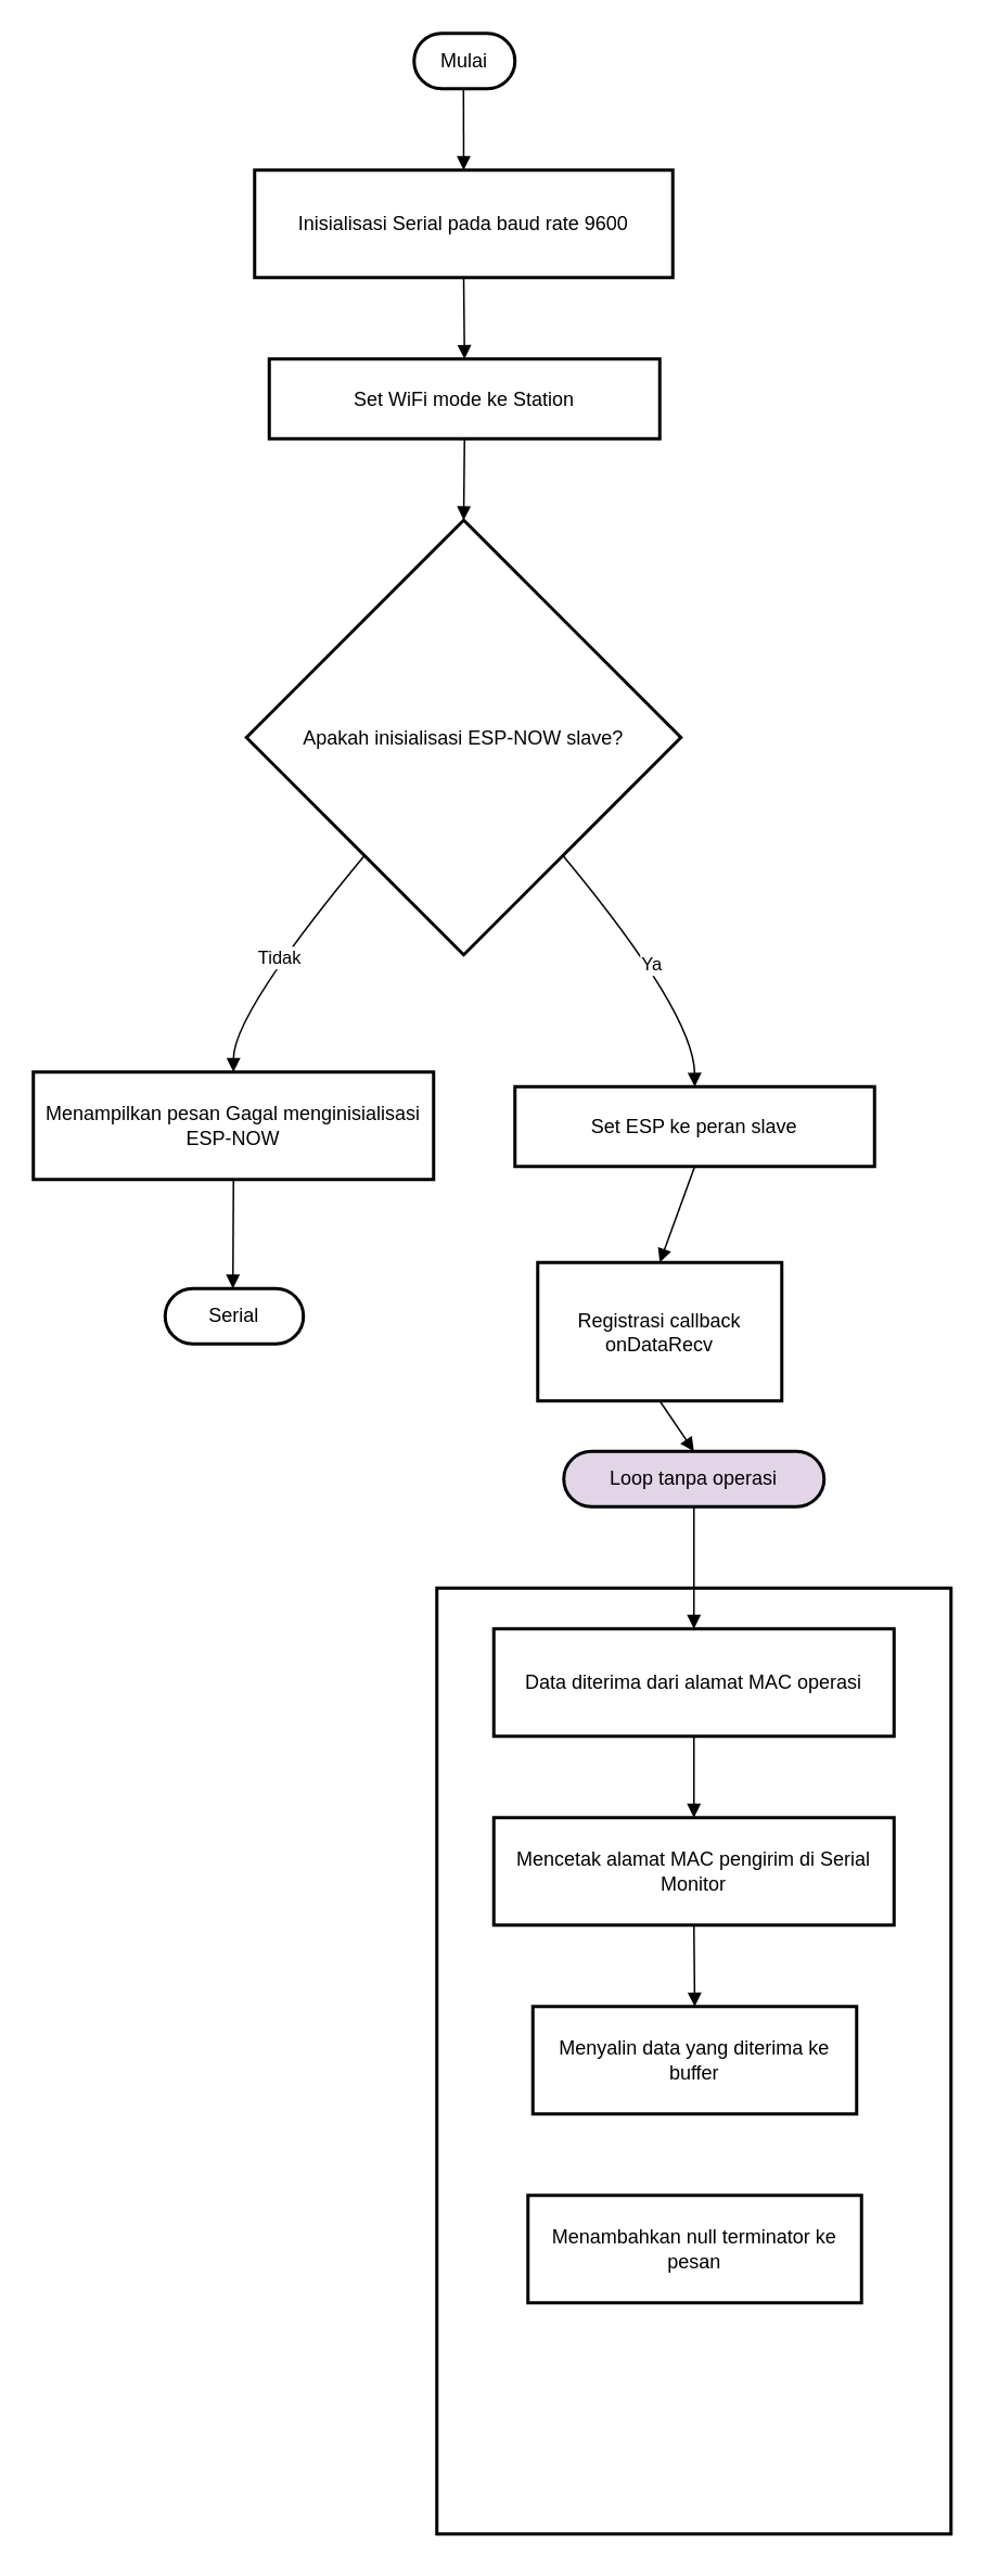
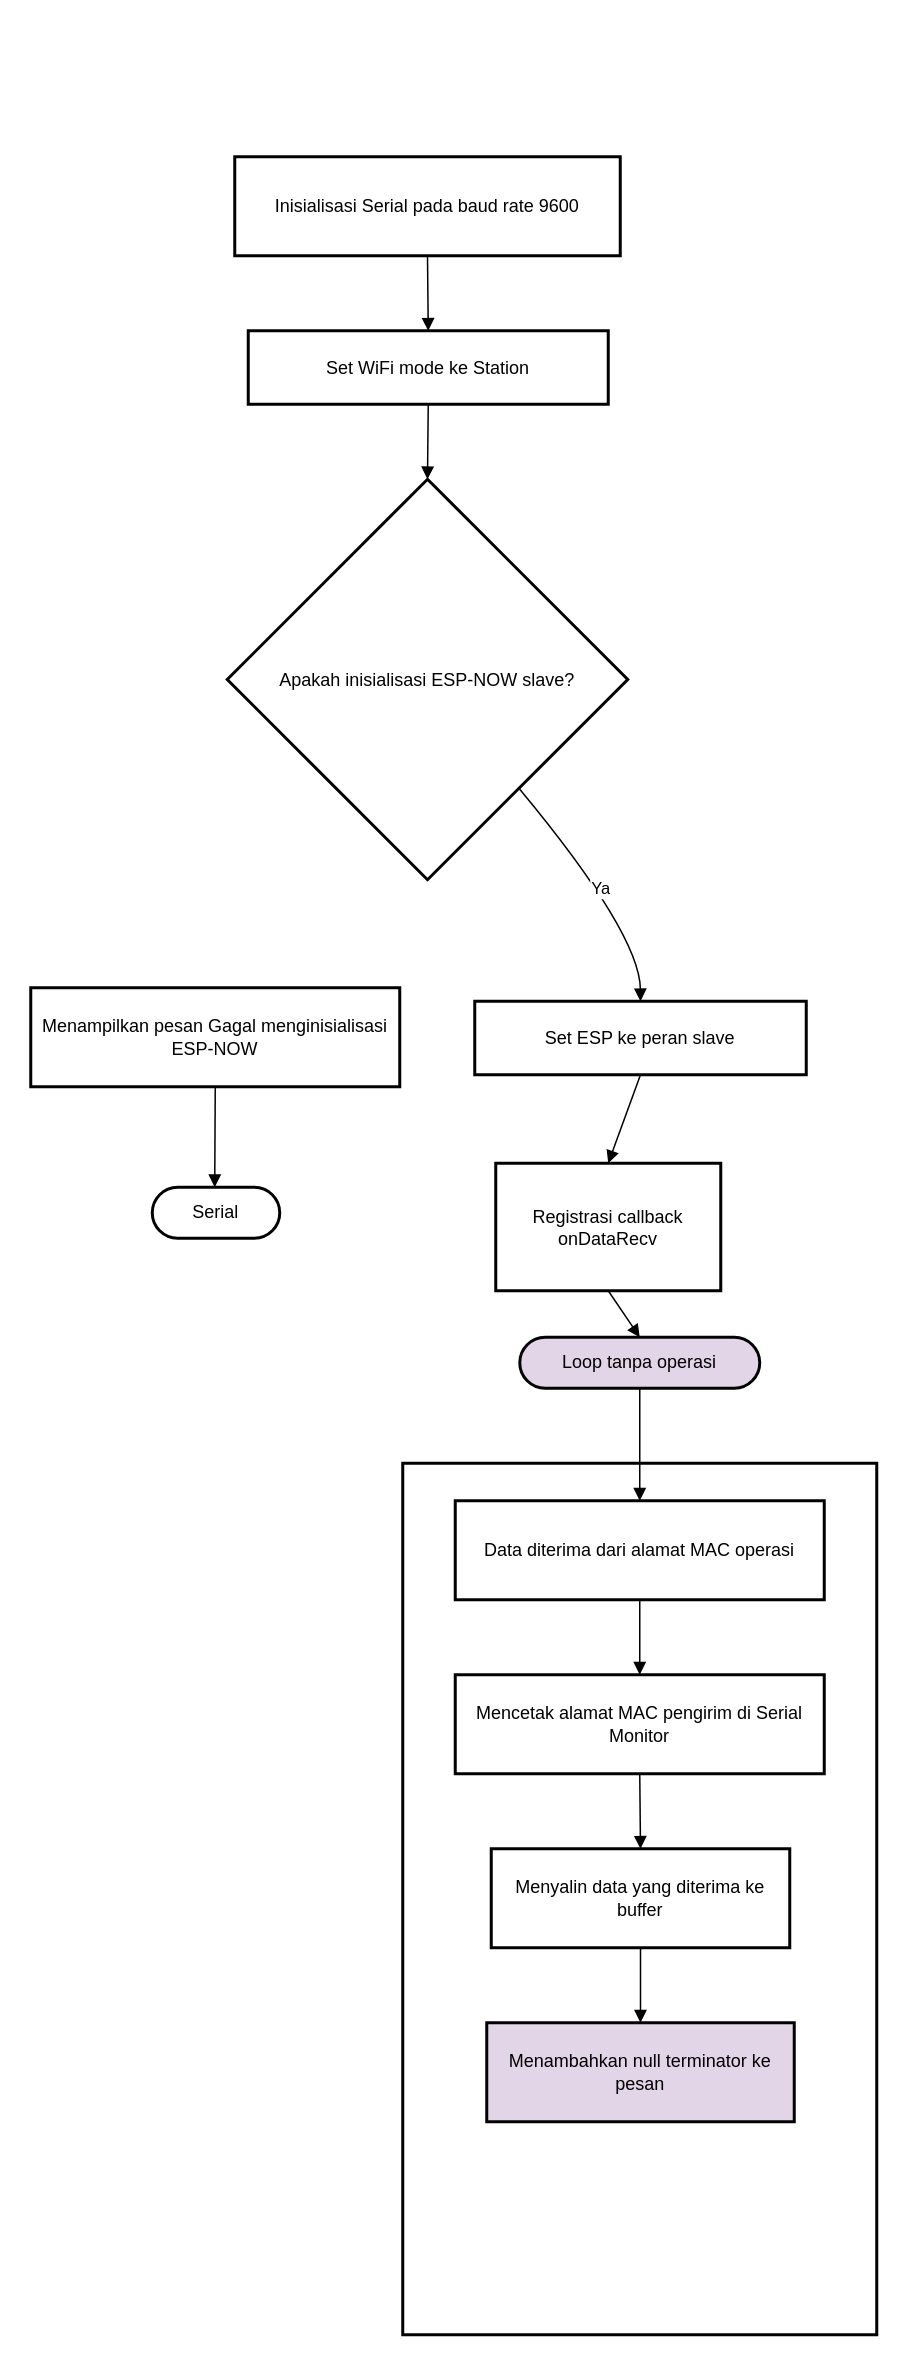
  <mxCell id="0" />
  <mxCell id="1" parent="0" />
  <mxCell id="2" value="Callback onDataRecv" style="whiteSpace=wrap;strokeWidth=2;" vertex="1" parent="1"><mxGeometry x="268" y="975" width="316" height="581" as="geometry" /></mxCell>
- <mxCell id="3" value="Mulai" style="rounded=1;whiteSpace=wrap;arcSize=50;strokeWidth=2;" vertex="1" parent="1"><mxGeometry x="254" y="20" width="62" height="34" as="geometry" /></mxCell>
  <mxCell id="4" value="Inisialisasi Serial pada baud rate 9600" style="whiteSpace=wrap;strokeWidth=2;" vertex="1" parent="1"><mxGeometry x="156" y="104" width="257" height="66" as="geometry" /></mxCell>
  <mxCell id="5" value="Set WiFi mode ke Station" style="whiteSpace=wrap;strokeWidth=2;" vertex="1" parent="1"><mxGeometry x="165" y="220" width="240" height="49" as="geometry" /></mxCell>
  <mxCell id="6" value="Apakah inisialisasi ESP-NOW slave?" style="rhombus;strokeWidth=2;whiteSpace=wrap;" vertex="1" parent="1"><mxGeometry x="151" y="319" width="267" height="267" as="geometry" /></mxCell>
  <mxCell id="7" value="Menampilkan pesan Gagal menginisialisasi ESP-NOW" style="whiteSpace=wrap;strokeWidth=2;" vertex="1" parent="1"><mxGeometry x="20" y="658" width="246" height="66" as="geometry" /></mxCell>
  <mxCell id="8" value="Serial" style="rounded=1;whiteSpace=wrap;arcSize=50;strokeWidth=2;" vertex="1" parent="1"><mxGeometry x="101" y="791" width="85" height="34" as="geometry" /></mxCell>
  <mxCell id="9" value="Set ESP ke peran slave" style="whiteSpace=wrap;strokeWidth=2;" vertex="1" parent="1"><mxGeometry x="316" y="667" width="221" height="49" as="geometry" /></mxCell>
  <mxCell id="10" value="Registrasi callback onDataRecv" style="whiteSpace=wrap;strokeWidth=2;" vertex="1" parent="1"><mxGeometry x="330" y="775" width="150" height="85" as="geometry" /></mxCell>
  <mxCell id="11" value="Loop tanpa operasi" style="rounded=1;whiteSpace=wrap;arcSize=50;strokeWidth=2;fillColor=#e1d5e7;" vertex="1" parent="1"><mxGeometry x="346" y="891" width="160" height="34" as="geometry" /></mxCell>
  <mxCell id="12" value="Data diterima dari alamat MAC operasi" style="whiteSpace=wrap;strokeWidth=2;" vertex="1" parent="1"><mxGeometry x="303" y="1000" width="246" height="66" as="geometry" /></mxCell>
  <mxCell id="13" value="Mencetak alamat MAC pengirim di Serial Monitor" style="whiteSpace=wrap;strokeWidth=2;" vertex="1" parent="1"><mxGeometry x="303" y="1116" width="246" height="66" as="geometry" /></mxCell>
  <mxCell id="14" value="Menyalin data yang diterima ke buffer" style="whiteSpace=wrap;strokeWidth=2;" vertex="1" parent="1"><mxGeometry x="327" y="1232" width="199" height="66" as="geometry" /></mxCell>
- <mxCell id="15" value="Menambahkan null terminator ke pesan" style="whiteSpace=wrap;strokeWidth=2;" vertex="1" parent="1"><mxGeometry x="324" y="1348" width="205" height="66" as="geometry" /></mxCell>
- <mxCell id="16" value="" style="curved=1;startArrow=none;endArrow=block;exitX=0.49;exitY=0.99;entryX=0.5;entryY=-0.01;rounded=0;" edge="1" parent="1" source="3" target="4"><mxGeometry relative="1" as="geometry"><Array as="points" /></mxGeometry></mxCell>
+ <mxCell id="15" value="Menambahkan null terminator ke pesan" style="whiteSpace=wrap;strokeWidth=2;fillColor=#e1d5e7;" vertex="1" parent="1"><mxGeometry x="324" y="1348" width="205" height="66" as="geometry" /></mxCell>
  <mxCell id="17" value="" style="curved=1;startArrow=none;endArrow=block;exitX=0.5;exitY=1;entryX=0.5;entryY=0;rounded=0;" edge="1" parent="1" source="4" target="5"><mxGeometry relative="1" as="geometry"><Array as="points" /></mxGeometry></mxCell>
  <mxCell id="18" value="" style="curved=1;startArrow=none;endArrow=block;exitX=0.5;exitY=0.99;entryX=0.5;entryY=0;rounded=0;" edge="1" parent="1" source="5" target="6"><mxGeometry relative="1" as="geometry"><Array as="points" /></mxGeometry></mxCell>
- <mxCell id="19" value="Tidak" style="curved=1;startArrow=none;endArrow=block;exitX=0.08;exitY=1;entryX=0.5;entryY=0.01;rounded=0;" edge="1" parent="1" source="6" target="7"><mxGeometry relative="1" as="geometry"><Array as="points"><mxPoint x="143" y="622" /></Array></mxGeometry></mxCell>
  <mxCell id="20" value="" style="curved=1;startArrow=none;endArrow=block;exitX=0.5;exitY=1.01;entryX=0.49;entryY=0;rounded=0;" edge="1" parent="1" source="7" target="8"><mxGeometry relative="1" as="geometry"><Array as="points" /></mxGeometry></mxCell>
  <mxCell id="21" value="Ya" style="curved=1;startArrow=none;endArrow=block;exitX=0.92;exitY=1;entryX=0.5;entryY=0;rounded=0;" edge="1" parent="1" source="6" target="9"><mxGeometry relative="1" as="geometry"><Array as="points"><mxPoint x="426" y="622" /></Array></mxGeometry></mxCell>
  <mxCell id="22" value="" style="curved=1;startArrow=none;endArrow=block;exitX=0.5;exitY=1;entryX=0.5;entryY=-0.01;rounded=0;" edge="1" parent="1" source="9" target="10"><mxGeometry relative="1" as="geometry"><Array as="points" /></mxGeometry></mxCell>
  <mxCell id="23" value="" style="curved=1;startArrow=none;endArrow=block;exitX=0.5;exitY=1;entryX=0.5;entryY=0;rounded=0;" edge="1" parent="1" source="10" target="11"><mxGeometry relative="1" as="geometry"><Array as="points" /></mxGeometry></mxCell>
  <mxCell id="24" value="" style="curved=1;startArrow=none;endArrow=block;exitX=0.5;exitY=1;entryX=0.5;entryY=0;rounded=0;" edge="1" parent="1" source="12" target="13"><mxGeometry relative="1" as="geometry"><Array as="points" /></mxGeometry></mxCell>
  <mxCell id="25" value="" style="curved=1;startArrow=none;endArrow=block;exitX=0.5;exitY=1;entryX=0.5;entryY=0;rounded=0;" edge="1" parent="1" source="13" target="14"><mxGeometry relative="1" as="geometry"><Array as="points" /></mxGeometry></mxCell>
+ <mxCell id="26" value="" style="curved=1;startArrow=none;endArrow=block;exitX=0.5;exitY=1.01;entryX=0.5;entryY=0.01;rounded=0;" edge="1" parent="1" source="14" target="15"><mxGeometry relative="1" as="geometry"><Array as="points" /></mxGeometry></mxCell>
  <mxCell id="27" value="" style="curved=1;startArrow=none;endArrow=block;exitX=0.5;exitY=0.99;entryX=0.5;entryY=-0.01;rounded=0;" edge="1" parent="1" source="11" target="12"><mxGeometry relative="1" as="geometry"><Array as="points" /></mxGeometry></mxCell>
